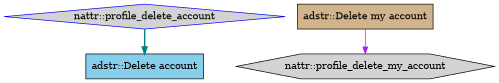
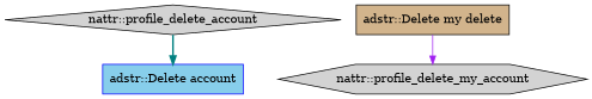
  digraph {
    node [color=blue fillcolor=lightgrey shape=box style=filled]
-   "adstr::Delete account" [color=black fillcolor=skyblue]
-   "nattr::profile_delete_account" [shape=diamond]
-   "adstr::Delete my account" [color=black fillcolor=tan]
+   "adstr::Delete account" [fillcolor=skyblue]
+   "nattr::profile_delete_account" [color=black shape=diamond]
+   "adstr::Delete my account" [color=black fillcolor=tan label="adstr::Delete my delete"]
    "nattr::profile_delete_my_account" [color=black shape=hexagon]
    "nattr::profile_delete_account" -> "adstr::Delete account" [color=teal style=bold]
    "adstr::Delete my account" -> "nattr::profile_delete_my_account" [color=purple style=solid]
  }
